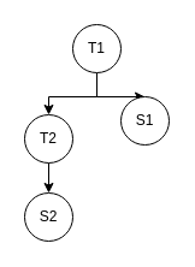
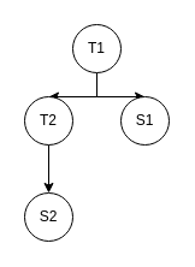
  <mxCell id="0" />
  <mxCell id="1" parent="0" />
  <mxCell id="2" style="edgeStyle=orthogonalEdgeStyle;rounded=0;orthogonalLoop=1;jettySize=auto;html=1;" edge="1" parent="1" source="4" target="7"><mxGeometry relative="1" as="geometry" /></mxCell>
  <mxCell id="3" style="edgeStyle=orthogonalEdgeStyle;rounded=0;orthogonalLoop=1;jettySize=auto;html=1;" edge="1" parent="1" source="4" target="5"><mxGeometry relative="1" as="geometry" /></mxCell>
  <mxCell id="4" value="T1" style="ellipse;whiteSpace=wrap;html=1;aspect=fixed;" vertex="1" parent="1"><mxGeometry x="60" y="20" width="40" height="40" as="geometry" /></mxCell>
  <mxCell id="5" value="S1" style="ellipse;whiteSpace=wrap;html=1;aspect=fixed;" vertex="1" parent="1"><mxGeometry x="100" y="80" width="40" height="40" as="geometry" /></mxCell>
  <mxCell id="6" style="edgeStyle=orthogonalEdgeStyle;rounded=0;orthogonalLoop=1;jettySize=auto;html=1;" edge="1" parent="1" source="7" target="8"><mxGeometry relative="1" as="geometry" /></mxCell>
- <mxCell id="7" value="T2" style="ellipse;whiteSpace=wrap;html=1;aspect=fixed;" vertex="1" parent="1"><mxGeometry x="20" y="95" width="40" height="40" as="geometry" /></mxCell>
+ <mxCell id="7" value="T2" style="ellipse;whiteSpace=wrap;html=1;aspect=fixed;" vertex="1" parent="1"><mxGeometry x="20" y="80" width="40" height="40" as="geometry" /></mxCell>
  <mxCell id="8" value="S2" style="ellipse;whiteSpace=wrap;html=1;aspect=fixed;" vertex="1" parent="1"><mxGeometry x="20" y="160" width="40" height="40" as="geometry" /></mxCell>
